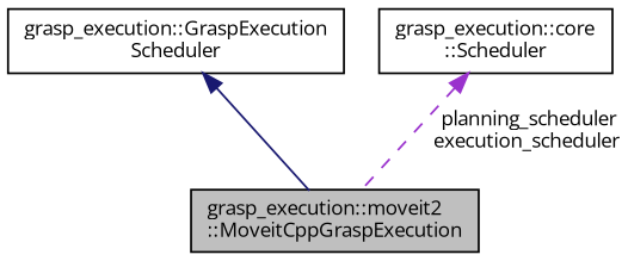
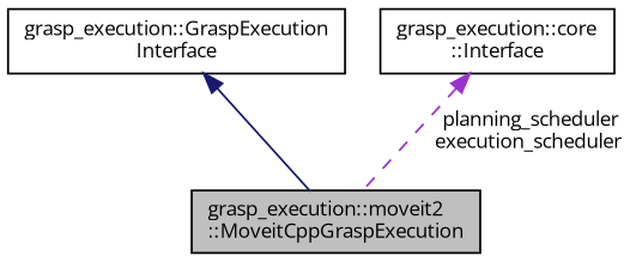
  digraph {
    fontname="Open Sans"
    node [color=black fillcolor=white fontname="Open Sans" fontsize=10 shape=record style=filled]
    edge [dir=back fontname="Open Sans" fontsize=10 labelfontname=Helvetica labelfontsize=10]
    n1 [fillcolor=grey75 fontcolor=black height=0.2 label="grasp_execution::moveit2\l::MoveitCppGraspExecution" width=0.4]
-   n2 [height=0.2 label="grasp_execution::GraspExecution\lScheduler" width=0.4]
-   n3 [height=0.2 label="grasp_execution::core\l::Scheduler" width=0.4]
+   n2 [height=0.2 label="grasp_execution::GraspExecution\lInterface" width=0.4]
+   n3 [height=0.2 label="grasp_execution::core\l::Interface" width=0.4]
    n2 -> n1 [color=midnightblue style=solid]
    n3 -> n1 [color=darkorchid3 label=" planning_scheduler\nexecution_scheduler" style=dashed]
  }
